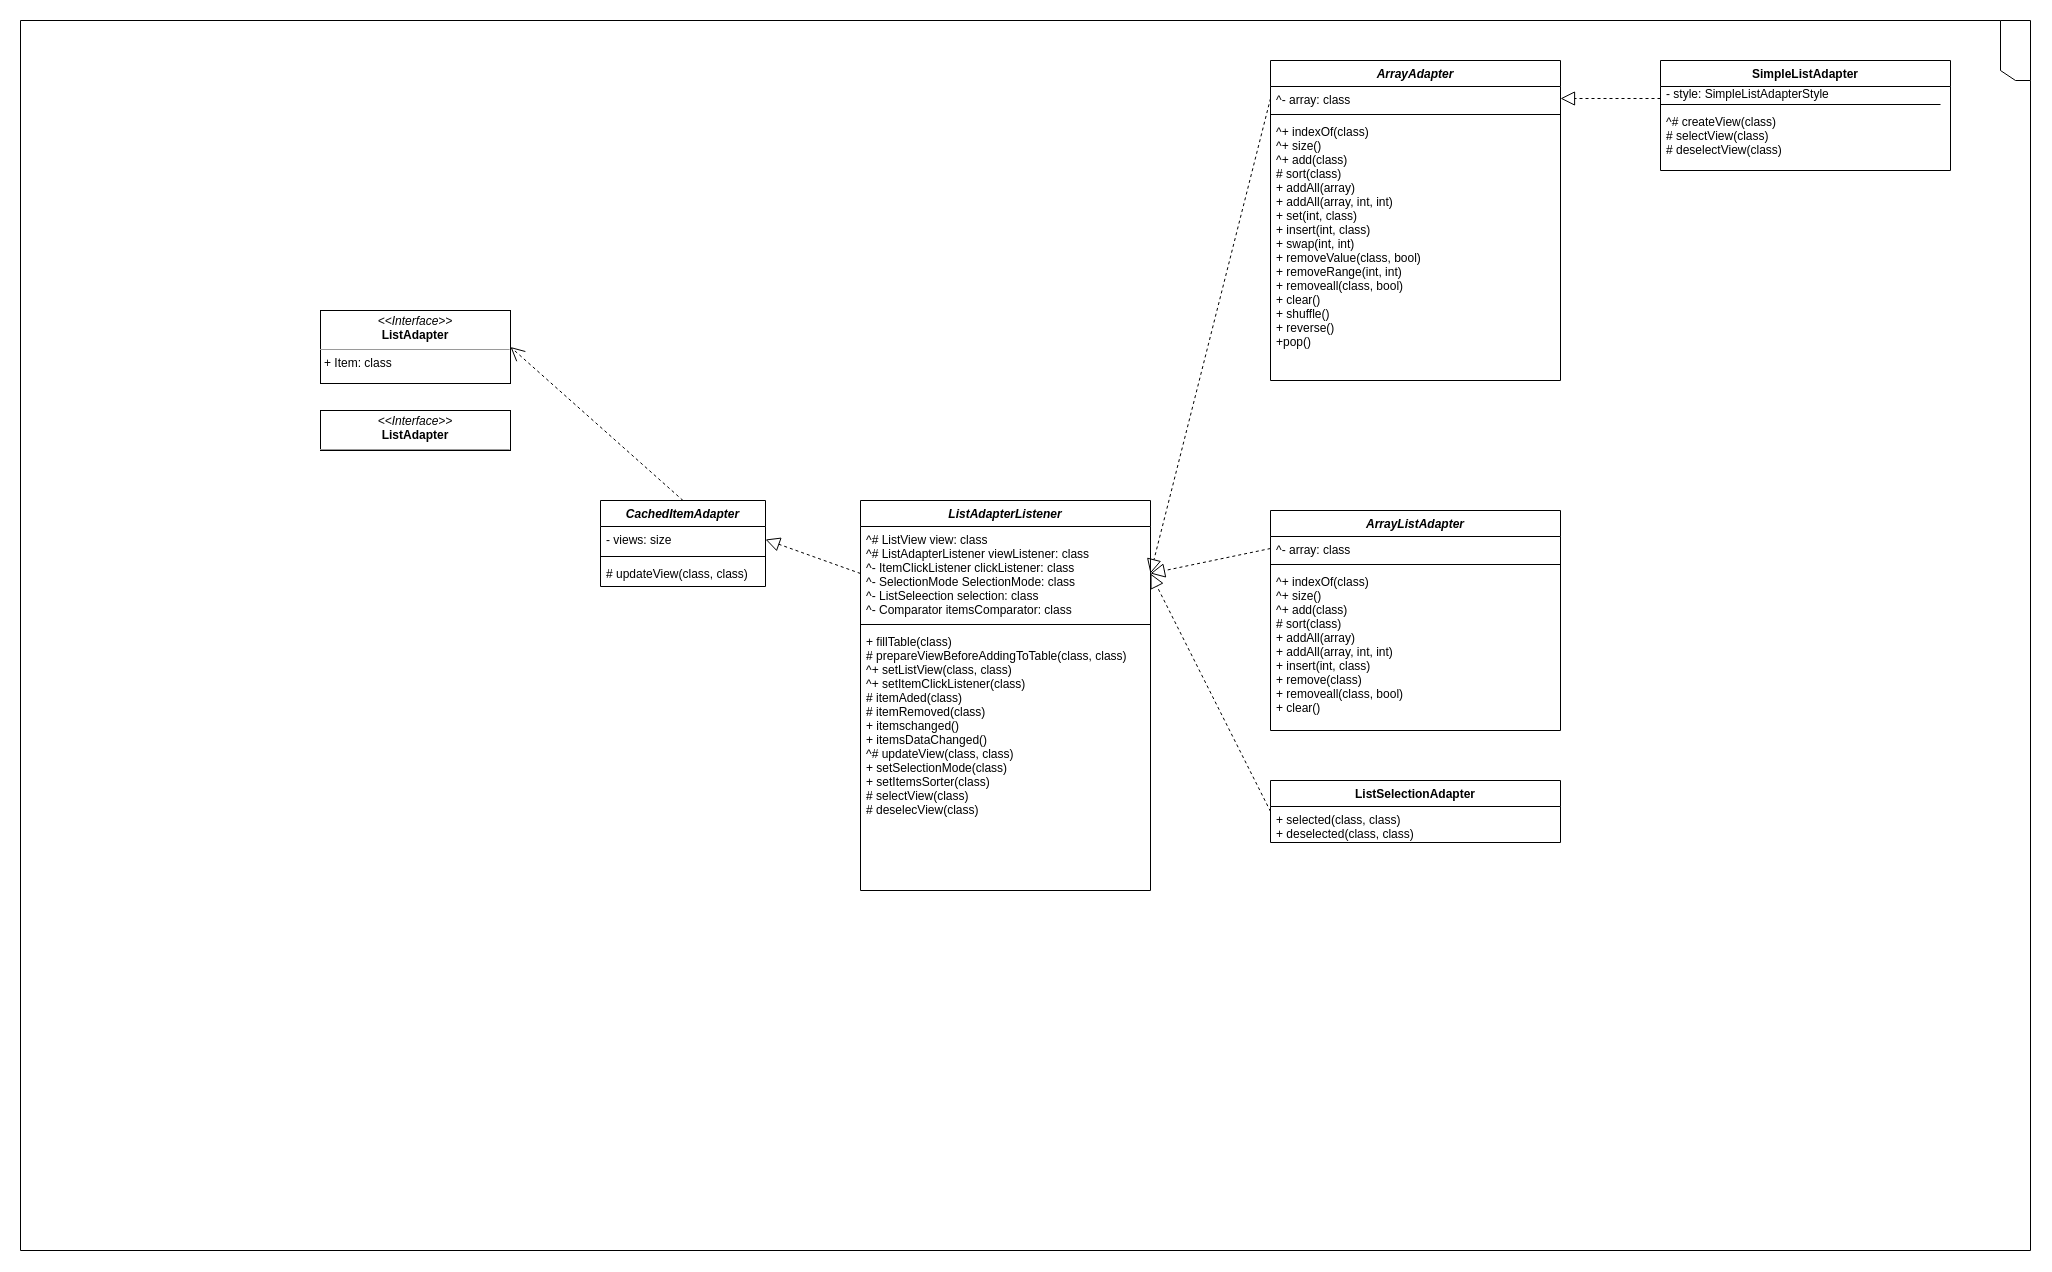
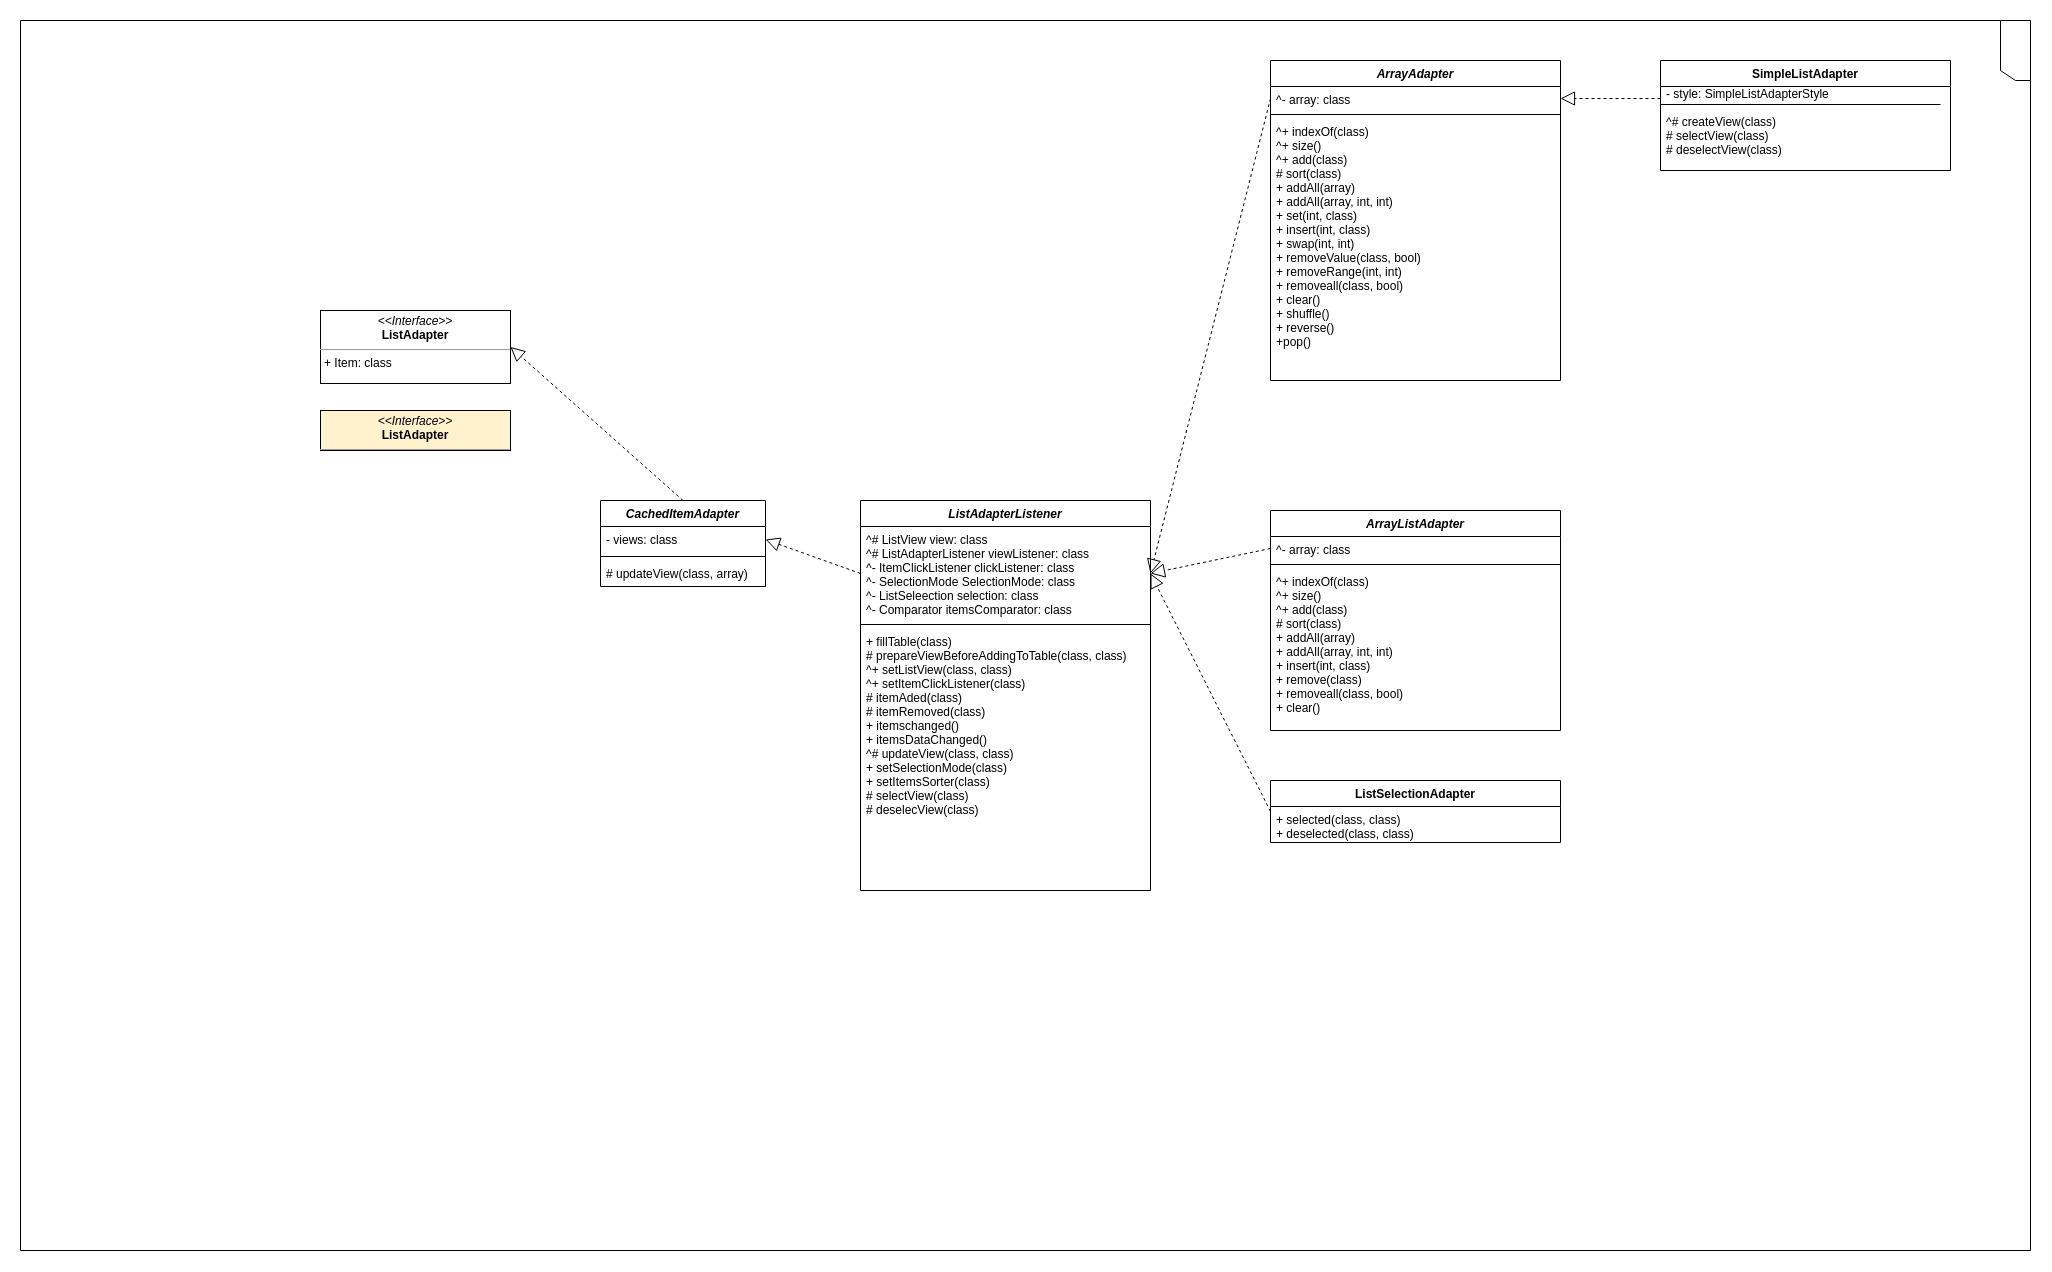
  <mxCell id="0" />
  <mxCell id="1" parent="0" />
  <mxCell id="2" value="ArrayAdapter" style="swimlane;fontStyle=3;align=center;verticalAlign=top;childLayout=stackLayout;horizontal=1;startSize=26;horizontalStack=0;resizeParent=1;resizeParentMax=0;resizeLast=0;collapsible=1;marginBottom=0;" vertex="1" parent="1"><mxGeometry x="1270" y="60" width="290" height="320" as="geometry" /></mxCell>
  <mxCell id="3" value="^- array: class&#10;&#10;" style="text;strokeColor=none;fillColor=none;align=left;verticalAlign=top;spacingLeft=4;spacingRight=4;overflow=hidden;rotatable=0;points=[[0,0.5],[1,0.5]];portConstraint=eastwest;" vertex="1" parent="2"><mxGeometry y="26" width="290" height="24" as="geometry" /></mxCell>
  <mxCell id="4" value="" style="line;strokeWidth=1;fillColor=none;align=left;verticalAlign=middle;spacingTop=-1;spacingLeft=3;spacingRight=3;rotatable=0;labelPosition=right;points=[];portConstraint=eastwest;" vertex="1" parent="2"><mxGeometry y="50" width="290" height="8" as="geometry" /></mxCell>
  <mxCell id="5" value="^+ indexOf(class)&#10;^+ size()&#10;^+ add(class)&#10;# sort(class)&#10;+ addAll(array)&#10;+ addAll(array, int, int)&#10;+ set(int, class)&#10;+ insert(int, class)&#10;+ swap(int, int)&#10;+ removeValue(class, bool)&#10;+ removeRange(int, int)&#10;+ removeall(class, bool)&#10;+ clear()&#10;+ shuffle()&#10;+ reverse()&#10;+pop()&#10;&#10;" style="text;strokeColor=none;fillColor=none;align=left;verticalAlign=top;spacingLeft=4;spacingRight=4;overflow=hidden;rotatable=0;points=[[0,0.5],[1,0.5]];portConstraint=eastwest;fontStyle=0" vertex="1" parent="2"><mxGeometry y="58" width="290" height="262" as="geometry" /></mxCell>
  <mxCell id="6" value="" style="shape=umlFrame;whiteSpace=wrap;html=1;rounded=0;shadow=0;comic=0;labelBackgroundColor=none;strokeWidth=1;fontFamily=Verdana;fontSize=10;align=center;direction=south;" parent="1" vertex="1"><mxGeometry x="20" y="20" width="2010" height="1230" as="geometry" /></mxCell>
  <mxCell id="7" value="CachedItemAdapter" style="swimlane;fontStyle=3;align=center;verticalAlign=top;childLayout=stackLayout;horizontal=1;startSize=26;horizontalStack=0;resizeParent=1;resizeParentMax=0;resizeLast=0;collapsible=1;marginBottom=0;" parent="1" vertex="1"><mxGeometry x="600" y="500" width="165" height="86" as="geometry" /></mxCell>
- <mxCell id="8" value="- views: size" style="text;strokeColor=none;fillColor=none;align=left;verticalAlign=top;spacingLeft=4;spacingRight=4;overflow=hidden;rotatable=0;points=[[0,0.5],[1,0.5]];portConstraint=eastwest;" parent="7" vertex="1"><mxGeometry y="26" width="165" height="26" as="geometry" /></mxCell>
+ <mxCell id="8" value="- views: class" style="text;strokeColor=none;fillColor=none;align=left;verticalAlign=top;spacingLeft=4;spacingRight=4;overflow=hidden;rotatable=0;points=[[0,0.5],[1,0.5]];portConstraint=eastwest;" parent="7" vertex="1"><mxGeometry y="26" width="165" height="26" as="geometry" /></mxCell>
  <mxCell id="9" value="" style="line;strokeWidth=1;fillColor=none;align=left;verticalAlign=middle;spacingTop=-1;spacingLeft=3;spacingRight=3;rotatable=0;labelPosition=right;points=[];portConstraint=eastwest;" parent="7" vertex="1"><mxGeometry y="52" width="165" height="8" as="geometry" /></mxCell>
- <mxCell id="10" value="# updateView(class, class)" style="text;strokeColor=none;fillColor=none;align=left;verticalAlign=top;spacingLeft=4;spacingRight=4;overflow=hidden;rotatable=0;points=[[0,0.5],[1,0.5]];portConstraint=eastwest;" parent="7" vertex="1"><mxGeometry y="60" width="165" height="26" as="geometry" /></mxCell>
+ <mxCell id="10" value="# updateView(class, array)" style="text;strokeColor=none;fillColor=none;align=left;verticalAlign=top;spacingLeft=4;spacingRight=4;overflow=hidden;rotatable=0;points=[[0,0.5],[1,0.5]];portConstraint=eastwest;" parent="7" vertex="1"><mxGeometry y="60" width="165" height="26" as="geometry" /></mxCell>
  <mxCell id="11" style="edgeStyle=orthogonalEdgeStyle;rounded=0;html=1;dashed=1;labelBackgroundColor=none;startFill=0;endArrow=open;endFill=0;endSize=10;fontFamily=Verdana;fontSize=10;" parent="1" edge="1"><mxGeometry relative="1" as="geometry"><Array as="points" /><mxPoint x="990" y="743" as="sourcePoint" /></mxGeometry></mxCell>
  <mxCell id="12" value="&lt;p style=&quot;margin: 0px ; margin-top: 4px ; text-align: center&quot;&gt;&lt;i&gt;&amp;lt;&amp;lt;Interface&amp;gt;&amp;gt;&lt;/i&gt;&lt;br&gt;&lt;b&gt;ListAdapter&lt;/b&gt;&lt;br&gt;&lt;/p&gt;&lt;hr size=&quot;1&quot;&gt;&lt;p style=&quot;margin: 0px ; margin-left: 4px&quot;&gt;+ Item: class&lt;br&gt;&lt;/p&gt;&lt;p style=&quot;margin: 0px ; margin-left: 4px&quot;&gt;&lt;br&gt;&lt;/p&gt;" style="verticalAlign=top;align=left;overflow=fill;fontSize=12;fontFamily=Helvetica;html=1;rounded=0;shadow=0;comic=0;labelBackgroundColor=none;strokeWidth=1" parent="1" vertex="1"><mxGeometry x="320" y="310" width="190" height="73" as="geometry" /></mxCell>
- <mxCell id="13" value="&lt;p style=&quot;margin: 0px ; margin-top: 4px ; text-align: center&quot;&gt;&lt;i&gt;&amp;lt;&amp;lt;Interface&amp;gt;&amp;gt;&lt;/i&gt;&lt;br&gt;&lt;b&gt;ListAdapter&lt;/b&gt;&lt;/p&gt;&lt;hr size=&quot;1&quot;&gt;&lt;p style=&quot;margin: 0px ; margin-left: 4px&quot;&gt;&lt;/p&gt;&lt;p style=&quot;margin: 0px ; margin-left: 4px&quot;&gt;&lt;br&gt;&lt;/p&gt;&lt;p style=&quot;margin: 0px ; margin-left: 4px&quot;&gt;&lt;br&gt;&lt;/p&gt;" style="verticalAlign=top;align=left;overflow=fill;fontSize=12;fontFamily=Helvetica;html=1;rounded=0;shadow=0;comic=0;labelBackgroundColor=none;strokeWidth=1" parent="1" vertex="1"><mxGeometry x="320" y="410" width="190" height="40" as="geometry" /></mxCell>
- <mxCell id="14" value="" style="endArrow=open;dashed=1;endFill=0;endSize=12;html=1;exitX=0.5;exitY=0;exitDx=0;exitDy=0;entryX=1;entryY=0.5;entryDx=0;entryDy=0;" parent="1" source="7" target="12" edge="1"><mxGeometry width="160" relative="1" as="geometry"><mxPoint x="680" y="500" as="sourcePoint" /><mxPoint x="590" y="447" as="targetPoint" /></mxGeometry></mxCell>
+ <mxCell id="13" value="&lt;p style=&quot;margin: 0px ; margin-top: 4px ; text-align: center&quot;&gt;&lt;i&gt;&amp;lt;&amp;lt;Interface&amp;gt;&amp;gt;&lt;/i&gt;&lt;br&gt;&lt;b&gt;ListAdapter&lt;/b&gt;&lt;/p&gt;&lt;hr size=&quot;1&quot;&gt;&lt;p style=&quot;margin: 0px ; margin-left: 4px&quot;&gt;&lt;/p&gt;&lt;p style=&quot;margin: 0px ; margin-left: 4px&quot;&gt;&lt;br&gt;&lt;/p&gt;&lt;p style=&quot;margin: 0px ; margin-left: 4px&quot;&gt;&lt;br&gt;&lt;/p&gt;" style="verticalAlign=top;align=left;overflow=fill;fontSize=12;fontFamily=Helvetica;html=1;rounded=0;shadow=0;comic=0;labelBackgroundColor=none;strokeWidth=1;fillColor=#fff2cc;" parent="1" vertex="1"><mxGeometry x="320" y="410" width="190" height="40" as="geometry" /></mxCell>
+ <mxCell id="14" value="" style="endArrow=block;dashed=1;endFill=0;endSize=12;html=1;exitX=0.5;exitY=0;exitDx=0;exitDy=0;entryX=1;entryY=0.5;entryDx=0;entryDy=0;" parent="1" source="7" target="12" edge="1"><mxGeometry width="160" relative="1" as="geometry"><mxPoint x="680" y="500" as="sourcePoint" /><mxPoint x="590" y="447" as="targetPoint" /></mxGeometry></mxCell>
  <mxCell id="15" value="ListAdapterListener" style="swimlane;fontStyle=3;align=center;verticalAlign=top;childLayout=stackLayout;horizontal=1;startSize=26;horizontalStack=0;resizeParent=1;resizeParentMax=0;resizeLast=0;collapsible=1;marginBottom=0;" parent="1" vertex="1"><mxGeometry x="860" y="500" width="290" height="390" as="geometry" /></mxCell>
  <mxCell id="16" value="^# ListView view: class&#10;^# ListAdapterListener viewListener: class&#10;^- ItemClickListener clickListener: class&#10;^- SelectionMode SelectionMode: class&#10;^- ListSeleection selection: class&#10;^- Comparator itemsComparator: class&#10;" style="text;strokeColor=none;fillColor=none;align=left;verticalAlign=top;spacingLeft=4;spacingRight=4;overflow=hidden;rotatable=0;points=[[0,0.5],[1,0.5]];portConstraint=eastwest;" parent="15" vertex="1"><mxGeometry y="26" width="290" height="94" as="geometry" /></mxCell>
  <mxCell id="17" value="" style="line;strokeWidth=1;fillColor=none;align=left;verticalAlign=middle;spacingTop=-1;spacingLeft=3;spacingRight=3;rotatable=0;labelPosition=right;points=[];portConstraint=eastwest;" parent="15" vertex="1"><mxGeometry y="120" width="290" height="8" as="geometry" /></mxCell>
  <mxCell id="18" value="+ fillTable(class)&#10;# prepareViewBeforeAddingToTable(class, class)&#10;^+ setListView(class, class)&#10;^+ setItemClickListener(class)&#10;# itemAded(class)&#10;# itemRemoved(class)&#10;+ itemschanged()&#10;+ itemsDataChanged()&#10;^# updateView(class, class)&#10;+ setSelectionMode(class)&#10;+ setItemsSorter(class)&#10;# selectView(class)&#10;# deselecView(class)&#10;" style="text;strokeColor=none;fillColor=none;align=left;verticalAlign=top;spacingLeft=4;spacingRight=4;overflow=hidden;rotatable=0;points=[[0,0.5],[1,0.5]];portConstraint=eastwest;" parent="15" vertex="1"><mxGeometry y="128" width="290" height="262" as="geometry" /></mxCell>
  <mxCell id="19" value="" style="endArrow=block;dashed=1;endFill=0;endSize=12;html=1;exitX=0;exitY=0.5;exitDx=0;exitDy=0;entryX=1;entryY=0.5;entryDx=0;entryDy=0;" edge="1" parent="1" source="16" target="8"><mxGeometry width="160" relative="1" as="geometry"><mxPoint x="852.5" y="536.5" as="sourcePoint" /><mxPoint x="680" y="383" as="targetPoint" /></mxGeometry></mxCell>
  <mxCell id="20" value="" style="endArrow=block;dashed=1;endFill=0;endSize=12;html=1;exitX=0;exitY=0.5;exitDx=0;exitDy=0;entryX=1;entryY=0.5;entryDx=0;entryDy=0;" edge="1" parent="1" source="3" target="16"><mxGeometry width="160" relative="1" as="geometry"><mxPoint x="1245" y="674" as="sourcePoint" /><mxPoint x="1150" y="640" as="targetPoint" /></mxGeometry></mxCell>
  <mxCell id="21" value="ArrayListAdapter" style="swimlane;fontStyle=3;align=center;verticalAlign=top;childLayout=stackLayout;horizontal=1;startSize=26;horizontalStack=0;resizeParent=1;resizeParentMax=0;resizeLast=0;collapsible=1;marginBottom=0;" vertex="1" parent="1"><mxGeometry x="1270" y="510" width="290" height="220" as="geometry" /></mxCell>
  <mxCell id="22" value="^- array: class&#10;&#10;" style="text;strokeColor=none;fillColor=none;align=left;verticalAlign=top;spacingLeft=4;spacingRight=4;overflow=hidden;rotatable=0;points=[[0,0.5],[1,0.5]];portConstraint=eastwest;" vertex="1" parent="21"><mxGeometry y="26" width="290" height="24" as="geometry" /></mxCell>
  <mxCell id="23" value="" style="line;strokeWidth=1;fillColor=none;align=left;verticalAlign=middle;spacingTop=-1;spacingLeft=3;spacingRight=3;rotatable=0;labelPosition=right;points=[];portConstraint=eastwest;" vertex="1" parent="21"><mxGeometry y="50" width="290" height="8" as="geometry" /></mxCell>
  <mxCell id="24" value="^+ indexOf(class)&#10;^+ size()&#10;^+ add(class)&#10;# sort(class)&#10;+ addAll(array)&#10;+ addAll(array, int, int)&#10;+ insert(int, class)&#10;+ remove(class)&#10;+ removeall(class, bool)&#10;+ clear()&#10;" style="text;strokeColor=none;fillColor=none;align=left;verticalAlign=top;spacingLeft=4;spacingRight=4;overflow=hidden;rotatable=0;points=[[0,0.5],[1,0.5]];portConstraint=eastwest;fontStyle=0" vertex="1" parent="21"><mxGeometry y="58" width="290" height="162" as="geometry" /></mxCell>
  <mxCell id="25" value="" style="endArrow=block;dashed=1;endFill=0;endSize=12;html=1;exitX=0;exitY=0.5;exitDx=0;exitDy=0;entryX=1;entryY=0.5;entryDx=0;entryDy=0;" edge="1" parent="1" source="22" target="16"><mxGeometry width="160" relative="1" as="geometry"><mxPoint x="1300" y="307" as="sourcePoint" /><mxPoint x="1180" y="779" as="targetPoint" /></mxGeometry></mxCell>
  <mxCell id="26" value="ListSelectionAdapter" style="swimlane;fontStyle=1;align=center;verticalAlign=top;childLayout=stackLayout;horizontal=1;startSize=26;horizontalStack=0;resizeParent=1;resizeParentMax=0;resizeLast=0;collapsible=1;marginBottom=0;" vertex="1" parent="1"><mxGeometry x="1270" y="780" width="290" height="62" as="geometry" /></mxCell>
  <mxCell id="27" value="+ selected(class, class)&#10;+ deselected(class, class)" style="text;strokeColor=none;fillColor=none;align=left;verticalAlign=top;spacingLeft=4;spacingRight=4;overflow=hidden;rotatable=0;points=[[0,0.5],[1,0.5]];portConstraint=eastwest;fontStyle=0" vertex="1" parent="26"><mxGeometry y="26" width="290" height="36" as="geometry" /></mxCell>
  <mxCell id="28" value="" style="endArrow=block;dashed=1;endFill=0;endSize=12;html=1;exitX=0;exitY=0.5;exitDx=0;exitDy=0;entryX=1;entryY=0.5;entryDx=0;entryDy=0;" edge="1" parent="1" source="26" target="16"><mxGeometry width="160" relative="1" as="geometry"><mxPoint x="1280" y="558" as="sourcePoint" /><mxPoint x="1180" y="590" as="targetPoint" /></mxGeometry></mxCell>
  <mxCell id="29" value="SimpleListAdapter" style="swimlane;fontStyle=1;align=center;verticalAlign=top;childLayout=stackLayout;horizontal=1;startSize=26;horizontalStack=0;resizeParent=1;resizeParentMax=0;resizeLast=0;collapsible=1;marginBottom=0;" vertex="1" parent="1"><mxGeometry x="1660" y="60" width="290" height="110" as="geometry" /></mxCell>
  <mxCell id="30" value="" style="endArrow=block;dashed=1;endFill=0;endSize=12;html=1;exitX=0;exitY=0.5;exitDx=0;exitDy=0;entryX=1;entryY=0.5;entryDx=0;entryDy=0;" edge="1" parent="1" target="3"><mxGeometry width="160" relative="1" as="geometry"><mxPoint x="1660" y="98" as="sourcePoint" /><mxPoint x="1510" y="675" as="targetPoint" /></mxGeometry></mxCell>
  <mxCell id="31" value="" style="line;strokeWidth=1;fillColor=none;align=left;verticalAlign=middle;spacingTop=-1;spacingLeft=3;spacingRight=3;rotatable=0;labelPosition=right;points=[];portConstraint=eastwest;" vertex="1" parent="1"><mxGeometry x="1660" y="100" width="280" height="8" as="geometry" /></mxCell>
  <mxCell id="32" value="- style: SimpleListAdapterStyle&#10;&#10;^# createView(class)&#10;# selectView(class)&#10;# deselectView(class)&#10;" style="text;strokeColor=none;fillColor=none;align=left;verticalAlign=top;spacingLeft=4;spacingRight=4;overflow=hidden;rotatable=0;points=[[0,0.5],[1,0.5]];portConstraint=eastwest;fontStyle=0" vertex="1" parent="1"><mxGeometry x="1660" y="80" width="290" height="102" as="geometry" /></mxCell>
